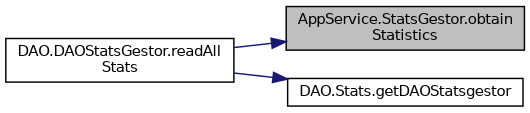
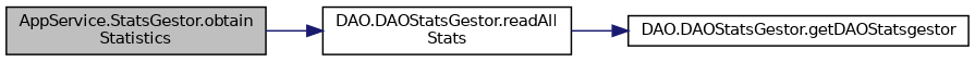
  digraph {
    rankdir=LR
    node [color=black fillcolor=white fontname=Helvetica fontsize=10 shape=record style=filled]
    edge [color=midnightblue fontname=Helvetica fontsize=10 labelfontname=Helvetica labelfontsize=10 style=solid]
    n1 [fillcolor=grey75 fontcolor=black height=0.2 label="AppService.StatsGestor.obtain\lStatistics" width=0.4]
    n2 [height=0.2 label="DAO.DAOStatsGestor.readAll\lStats" width=0.4]
-   n3 [height=0.2 label="DAO.Stats.getDAOStatsgestor" width=0.4]
-   n2 -> n1
+   n3 [height=0.2 label="DAO.DAOStatsGestor.getDAOStatsgestor" width=0.4]
+   n1 -> n2
    n2 -> n3
  }
